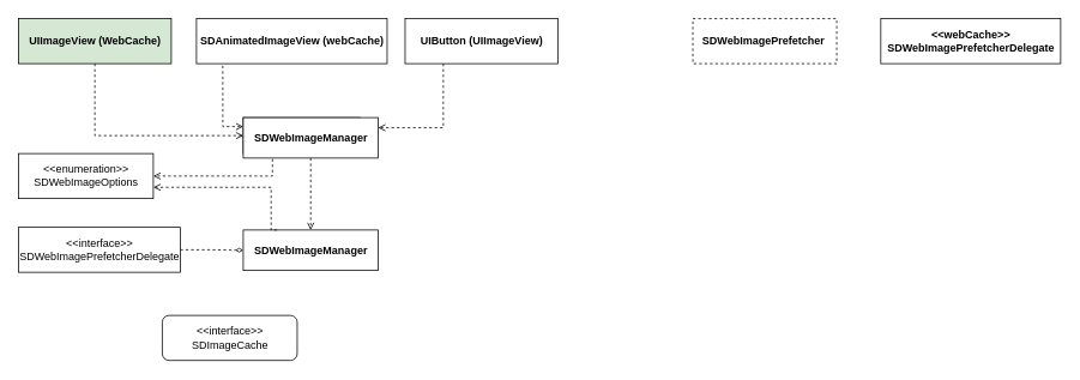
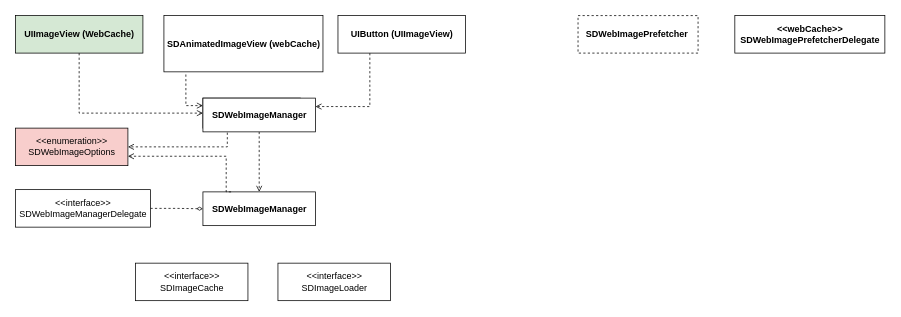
  <mxCell id="0" />
  <mxCell id="1" parent="0" />
  <mxCell id="2" style="edgeStyle=orthogonalEdgeStyle;rounded=0;orthogonalLoop=1;jettySize=auto;html=1;exitX=0.5;exitY=1;exitDx=0;exitDy=0;entryX=0;entryY=0.5;entryDx=0;entryDy=0;dashed=1;endArrow=open;endFill=0;" edge="1" parent="1" source="3" target="9"><mxGeometry relative="1" as="geometry" /></mxCell>
  <mxCell id="3" value="&lt;b&gt;UIImageView (WebCache)&lt;/b&gt;" style="html=1;fillColor=#d5e8d4;" vertex="1" parent="1"><mxGeometry x="20" y="20" width="170" height="50" as="geometry" /></mxCell>
- <mxCell id="4" value="&lt;b&gt;SDAnimatedImageView (webCache)&lt;/b&gt;" style="html=1;" vertex="1" parent="1"><mxGeometry x="218" y="20" width="212" height="50" as="geometry" /></mxCell>
+ <mxCell id="4" value="&lt;b&gt;SDAnimatedImageView (webCache)&lt;/b&gt;" style="html=1;" vertex="1" parent="1"><mxGeometry x="218" y="20" width="212" height="75" as="geometry" /></mxCell>
  <mxCell id="5" style="edgeStyle=orthogonalEdgeStyle;rounded=0;orthogonalLoop=1;jettySize=auto;html=1;exitX=0.25;exitY=1;exitDx=0;exitDy=0;entryX=1;entryY=0.25;entryDx=0;entryDy=0;dashed=1;endArrow=open;endFill=0;" edge="1" parent="1" source="6" target="12"><mxGeometry relative="1" as="geometry" /></mxCell>
  <mxCell id="6" value="&lt;b&gt;UIButton (UIImageView)&lt;/b&gt;" style="html=1;" vertex="1" parent="1"><mxGeometry x="450" y="20" width="170" height="50" as="geometry" /></mxCell>
  <mxCell id="7" style="edgeStyle=orthogonalEdgeStyle;rounded=0;orthogonalLoop=1;jettySize=auto;html=1;exitX=0.138;exitY=1.047;exitDx=0;exitDy=0;entryX=0;entryY=0.25;entryDx=0;entryDy=0;dashed=1;endArrow=open;endFill=0;exitPerimeter=0;" edge="1" parent="1" source="4" target="9"><mxGeometry relative="1" as="geometry" /></mxCell>
  <mxCell id="8" style="edgeStyle=orthogonalEdgeStyle;rounded=0;orthogonalLoop=1;jettySize=auto;html=1;exitX=0.25;exitY=1;exitDx=0;exitDy=0;entryX=1;entryY=0.5;entryDx=0;entryDy=0;dashed=1;endArrow=open;endFill=0;" edge="1" parent="1" source="9" target="16"><mxGeometry relative="1" as="geometry" /></mxCell>
  <mxCell id="9" value="UIView (WebCache)" style="html=1;fontStyle=1" vertex="1" parent="1"><mxGeometry x="270" y="130" width="130" height="40" as="geometry" /></mxCell>
  <mxCell id="10" value="" style="edgeStyle=orthogonalEdgeStyle;rounded=0;orthogonalLoop=1;jettySize=auto;html=1;dashed=1;endArrow=open;endFill=0;" edge="1" parent="1" source="12" target="11"><mxGeometry relative="1" as="geometry" /></mxCell>
  <mxCell id="11" value="SDWebImageManager" style="html=1;fontStyle=1" vertex="1" parent="1"><mxGeometry x="270" y="255" width="150" height="45" as="geometry" /></mxCell>
  <mxCell id="12" value="SDWebImageManager" style="html=1;fontStyle=1" vertex="1" parent="1"><mxGeometry x="270" y="130" width="150" height="45" as="geometry" /></mxCell>
  <mxCell id="13" value="&lt;b&gt;SDWebImagePrefetcher&amp;nbsp;&lt;/b&gt;" style="html=1;dashed=1;" vertex="1" parent="1"><mxGeometry x="770" y="20" width="160" height="50" as="geometry" /></mxCell>
  <mxCell id="14" value="&lt;div&gt;&amp;lt;&amp;lt;webCache&amp;gt;&amp;gt;&lt;/div&gt;&lt;div&gt;SDWebImagePrefetcherDelegate&lt;/div&gt;" style="html=1;fontStyle=1" vertex="1" parent="1"><mxGeometry x="979" y="20" width="200" height="50" as="geometry" /></mxCell>
  <mxCell id="15" style="edgeStyle=orthogonalEdgeStyle;rounded=0;orthogonalLoop=1;jettySize=auto;html=1;exitX=0.25;exitY=0;exitDx=0;exitDy=0;dashed=1;endArrow=open;endFill=0;entryX=1;entryY=0.75;entryDx=0;entryDy=0;" edge="1" parent="1" source="11" target="16"><mxGeometry relative="1" as="geometry"><mxPoint x="301" y="250" as="sourcePoint" /><Array as="points"><mxPoint x="301" y="255" /><mxPoint x="301" y="208" /></Array></mxGeometry></mxCell>
- <mxCell id="16" value="&lt;div&gt;&amp;lt;&amp;lt;enumeration&amp;gt;&amp;gt;&lt;/div&gt;&lt;div&gt;SDWebImageOptions&lt;/div&gt;" style="html=1;" vertex="1" parent="1"><mxGeometry x="20" y="170" width="150" height="50" as="geometry" /></mxCell>
+ <mxCell id="16" value="&lt;div&gt;&amp;lt;&amp;lt;enumeration&amp;gt;&amp;gt;&lt;/div&gt;&lt;div&gt;SDWebImageOptions&lt;/div&gt;" style="html=1;fillColor=#f8cecc;" vertex="1" parent="1"><mxGeometry x="20" y="170" width="150" height="50" as="geometry" /></mxCell>
  <mxCell id="17" style="edgeStyle=orthogonalEdgeStyle;rounded=0;orthogonalLoop=1;jettySize=auto;html=1;exitX=1;exitY=0.5;exitDx=0;exitDy=0;entryX=0;entryY=0.5;entryDx=0;entryDy=0;dashed=1;endArrow=diamondThin;endFill=0;" edge="1" parent="1" source="18" target="11"><mxGeometry relative="1" as="geometry" /></mxCell>
- <mxCell id="18" value="&lt;div&gt;&amp;lt;&amp;lt;interface&amp;gt;&amp;gt;&lt;/div&gt;&lt;div&gt;SDWebImagePrefetcherDelegate&lt;/div&gt;" style="html=1;" vertex="1" parent="1"><mxGeometry x="20" y="252" width="180" height="50" as="geometry" /></mxCell>
- <mxCell id="19" value="&lt;div&gt;&amp;lt;&amp;lt;interface&amp;gt;&amp;gt;&lt;/div&gt;&lt;div&gt;SDImageCache&lt;/div&gt;" style="html=1;rounded=1;" vertex="1" parent="1"><mxGeometry x="180" y="350" width="150" height="50" as="geometry" /></mxCell>
+ <mxCell id="18" value="&lt;div&gt;&amp;lt;&amp;lt;interface&amp;gt;&amp;gt;&lt;/div&gt;&lt;div&gt;SDWebImageManagerDelegate&lt;/div&gt;" style="html=1;" vertex="1" parent="1"><mxGeometry x="20" y="252" width="180" height="50" as="geometry" /></mxCell>
+ <mxCell id="19" value="&lt;div&gt;&amp;lt;&amp;lt;interface&amp;gt;&amp;gt;&lt;/div&gt;&lt;div&gt;SDImageCache&lt;/div&gt;" style="html=1;" vertex="1" parent="1"><mxGeometry x="180" y="350" width="150" height="50" as="geometry" /></mxCell>
+ <mxCell id="20" value="&lt;div&gt;&amp;lt;&amp;lt;interface&amp;gt;&amp;gt;&lt;/div&gt;&lt;div&gt;SDImageLoader&lt;/div&gt;" style="html=1;" vertex="1" parent="1"><mxGeometry x="370" y="350" width="150" height="50" as="geometry" /></mxCell>
